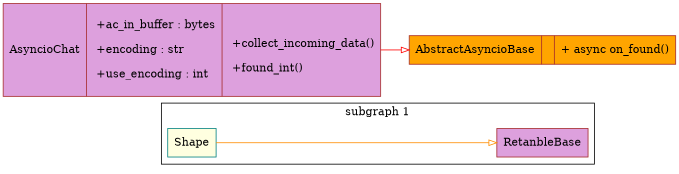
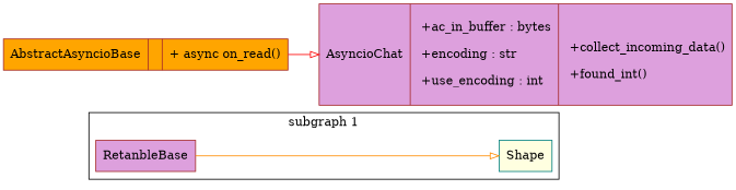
  digraph {
    rankdir=LR
    node [color=brown fillcolor=plum shape=record style=filled]
    edge [arrowhead=onormal arrowtail=none]
    n1 [color=teal fillcolor=lightyellow label="{Shape}"]
    n2 [label="{RetanbleBase}"]
-   n3 [fillcolor=orange label="{AbstractAsyncioBase|\l|+ async on_found()}"]
+   n3 [fillcolor=orange label="{AbstractAsyncioBase|\l|+ async on_read()}"]
    n4 [label="{AsyncioChat\n            |\n                +ac_in_buffer : bytes\l\n                +encoding : str\l\n                +use_encoding : int\l\n            |\n                +collect_incoming_data()\l\n                +found_int()\l}"]
    subgraph cluster_1 {
      label="subgraph 1"
      n1
      n2
      subgraph sub_2 {
        label="subgraph 1"
        rank=min
      }
    }
-   n1 -> n2 [color=darkorange]
-   n4 -> n3 [color=red]
+   n2 -> n1 [color=darkorange]
+   n3 -> n4 [color=red]
  }
